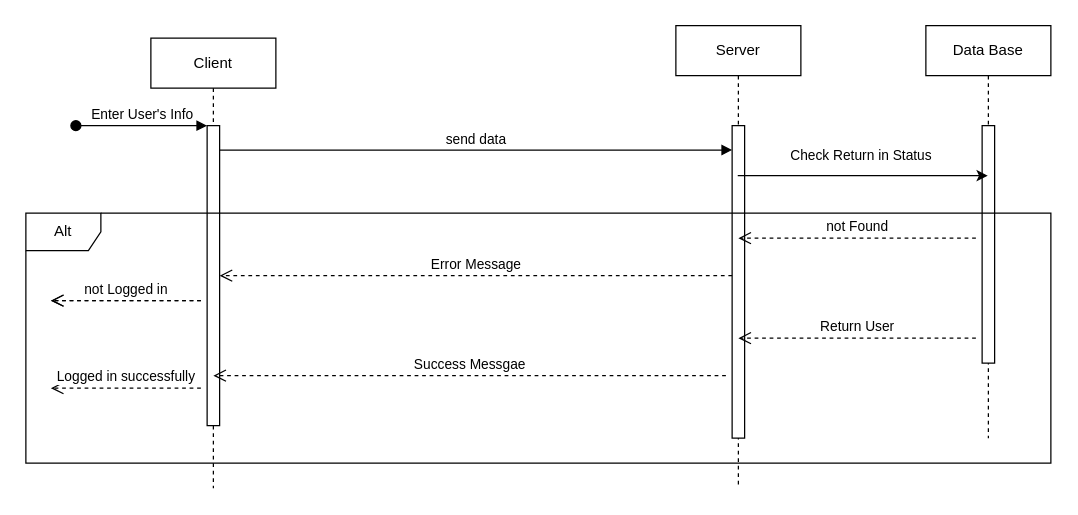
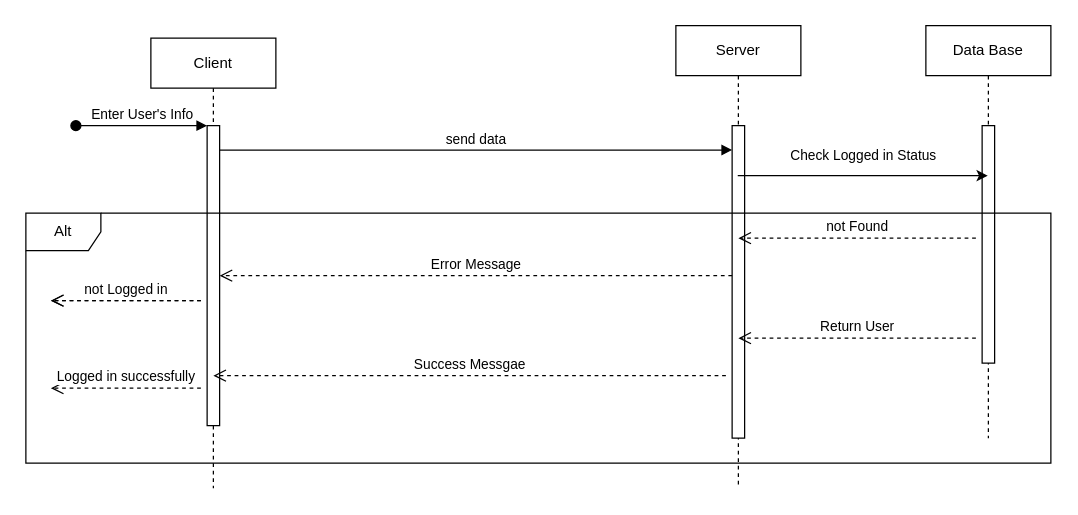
  <mxCell id="0" />
  <mxCell id="1" parent="0" />
  <mxCell id="2" value="Client" style="shape=umlLifeline;perimeter=lifelinePerimeter;whiteSpace=wrap;html=1;container=0;dropTarget=0;collapsible=0;recursiveResize=0;outlineConnect=0;portConstraint=eastwest;newEdgeStyle={&quot;edgeStyle&quot;:&quot;elbowEdgeStyle&quot;,&quot;elbow&quot;:&quot;vertical&quot;,&quot;curved&quot;:0,&quot;rounded&quot;:0};" parent="1" vertex="1"><mxGeometry x="120" y="30" width="100" height="360" as="geometry" /></mxCell>
  <mxCell id="3" value="" style="html=1;points=[];perimeter=orthogonalPerimeter;outlineConnect=0;targetShapes=umlLifeline;portConstraint=eastwest;newEdgeStyle={&quot;edgeStyle&quot;:&quot;elbowEdgeStyle&quot;,&quot;elbow&quot;:&quot;vertical&quot;,&quot;curved&quot;:0,&quot;rounded&quot;:0};" parent="2" vertex="1"><mxGeometry x="45" y="70" width="10" height="240" as="geometry" /></mxCell>
  <mxCell id="4" value="Enter User's Info" style="html=1;verticalAlign=bottom;startArrow=oval;endArrow=block;startSize=8;edgeStyle=elbowEdgeStyle;elbow=vertical;curved=0;rounded=0;" parent="2" target="3" edge="1"><mxGeometry relative="1" as="geometry"><mxPoint x="-60" y="70" as="sourcePoint" /></mxGeometry></mxCell>
  <mxCell id="5" value="Server" style="shape=umlLifeline;perimeter=lifelinePerimeter;whiteSpace=wrap;html=1;container=0;dropTarget=0;collapsible=0;recursiveResize=0;outlineConnect=0;portConstraint=eastwest;newEdgeStyle={&quot;edgeStyle&quot;:&quot;elbowEdgeStyle&quot;,&quot;elbow&quot;:&quot;vertical&quot;,&quot;curved&quot;:0,&quot;rounded&quot;:0};" parent="1" vertex="1"><mxGeometry x="540" y="20" width="100" height="370" as="geometry" /></mxCell>
  <mxCell id="6" value="" style="html=1;points=[];perimeter=orthogonalPerimeter;outlineConnect=0;targetShapes=umlLifeline;portConstraint=eastwest;newEdgeStyle={&quot;edgeStyle&quot;:&quot;elbowEdgeStyle&quot;,&quot;elbow&quot;:&quot;vertical&quot;,&quot;curved&quot;:0,&quot;rounded&quot;:0};" parent="5" vertex="1"><mxGeometry x="45" y="80" width="10" height="250" as="geometry" /></mxCell>
  <mxCell id="7" value="send data" style="html=1;verticalAlign=bottom;endArrow=block;edgeStyle=elbowEdgeStyle;elbow=vertical;curved=0;rounded=0;" parent="1" edge="1"><mxGeometry relative="1" as="geometry"><mxPoint x="175" y="119.5" as="sourcePoint" /><Array as="points"><mxPoint x="190" y="119.5" /></Array><mxPoint x="585" y="119.5" as="targetPoint" /></mxGeometry></mxCell>
  <mxCell id="8" value="Error Message" style="html=1;verticalAlign=bottom;endArrow=open;dashed=1;endSize=8;edgeStyle=elbowEdgeStyle;elbow=vertical;curved=0;rounded=0;" parent="1" edge="1"><mxGeometry relative="1" as="geometry"><mxPoint x="175" y="220" as="targetPoint" /><Array as="points"><mxPoint x="200" y="220" /></Array><mxPoint x="585" y="220" as="sourcePoint" /></mxGeometry></mxCell>
  <mxCell id="9" value="Data Base" style="shape=umlLifeline;perimeter=lifelinePerimeter;whiteSpace=wrap;html=1;container=0;dropTarget=0;collapsible=0;recursiveResize=0;outlineConnect=0;portConstraint=eastwest;newEdgeStyle={&quot;edgeStyle&quot;:&quot;elbowEdgeStyle&quot;,&quot;elbow&quot;:&quot;vertical&quot;,&quot;curved&quot;:0,&quot;rounded&quot;:0};" parent="1" vertex="1"><mxGeometry x="740" y="20" width="100" height="330" as="geometry" /></mxCell>
  <mxCell id="10" value="" style="html=1;points=[];perimeter=orthogonalPerimeter;outlineConnect=0;targetShapes=umlLifeline;portConstraint=eastwest;newEdgeStyle={&quot;edgeStyle&quot;:&quot;elbowEdgeStyle&quot;,&quot;elbow&quot;:&quot;vertical&quot;,&quot;curved&quot;:0,&quot;rounded&quot;:0};" parent="9" vertex="1"><mxGeometry x="45" y="80" width="10" height="190" as="geometry" /></mxCell>
  <mxCell id="11" value="" style="endArrow=classic;html=1;rounded=0;" edge="1" parent="1"><mxGeometry width="50" height="50" relative="1" as="geometry"><mxPoint x="589.5" y="140" as="sourcePoint" /><mxPoint x="789.5" y="140" as="targetPoint" /><Array as="points"><mxPoint x="640" y="140" /><mxPoint x="720" y="140" /></Array></mxGeometry></mxCell>
- <mxCell id="12" value="&lt;div style=&quot;text-align: center;&quot;&gt;&lt;span style=&quot;font-size: 11px; text-wrap: nowrap; background-color: rgb(255, 255, 255);&quot;&gt;Check Return in Status&lt;/span&gt;&lt;/div&gt;" style="text;whiteSpace=wrap;html=1;" vertex="1" parent="1"><mxGeometry x="630" y="110" width="130" height="50" as="geometry" /></mxCell>
+ <mxCell id="12" value="&lt;div style=&quot;text-align: center;&quot;&gt;&lt;span style=&quot;font-size: 11px; text-wrap: nowrap; background-color: rgb(255, 255, 255);&quot;&gt;Check Logged in Status&lt;/span&gt;&lt;/div&gt;" style="text;whiteSpace=wrap;html=1;" vertex="1" parent="1"><mxGeometry x="630" y="110" width="130" height="50" as="geometry" /></mxCell>
  <mxCell id="13" value="not Found" style="html=1;verticalAlign=bottom;endArrow=open;dashed=1;endSize=8;edgeStyle=elbowEdgeStyle;elbow=vertical;curved=0;rounded=0;" edge="1" parent="1"><mxGeometry relative="1" as="geometry"><mxPoint x="590" y="190" as="targetPoint" /><Array as="points" /><mxPoint x="780" y="190" as="sourcePoint" /></mxGeometry></mxCell>
  <mxCell id="14" value="" style="html=1;verticalAlign=bottom;endArrow=open;dashed=1;endSize=8;edgeStyle=elbowEdgeStyle;elbow=vertical;curved=0;rounded=0;" edge="1" parent="1"><mxGeometry relative="1" as="geometry"><mxPoint x="40" y="240" as="targetPoint" /><Array as="points" /><mxPoint x="160" y="240" as="sourcePoint" /></mxGeometry></mxCell>
  <mxCell id="15" value="Return User" style="html=1;verticalAlign=bottom;endArrow=open;dashed=1;endSize=8;edgeStyle=elbowEdgeStyle;elbow=vertical;curved=0;rounded=0;" edge="1" parent="1"><mxGeometry relative="1" as="geometry"><mxPoint x="590" y="270" as="targetPoint" /><Array as="points" /><mxPoint x="780" y="270" as="sourcePoint" /></mxGeometry></mxCell>
  <mxCell id="16" value="Success Messgae" style="html=1;verticalAlign=bottom;endArrow=open;dashed=1;endSize=8;edgeStyle=elbowEdgeStyle;elbow=vertical;curved=0;rounded=0;" edge="1" parent="1"><mxGeometry relative="1" as="geometry"><mxPoint x="170" y="300" as="targetPoint" /><Array as="points"><mxPoint x="195" y="300" /></Array><mxPoint x="580" y="300" as="sourcePoint" /></mxGeometry></mxCell>
  <mxCell id="17" value="not Logged in" style="html=1;verticalAlign=bottom;endArrow=open;dashed=1;endSize=8;edgeStyle=elbowEdgeStyle;elbow=horizontal;curved=0;rounded=0;" edge="1" parent="1"><mxGeometry relative="1" as="geometry"><mxPoint x="40" y="240" as="targetPoint" /><Array as="points" /><mxPoint x="160" y="240" as="sourcePoint" /></mxGeometry></mxCell>
  <mxCell id="18" value="Logged in successfully" style="html=1;verticalAlign=bottom;endArrow=open;dashed=1;endSize=8;edgeStyle=elbowEdgeStyle;elbow=vertical;curved=0;rounded=0;" edge="1" parent="1"><mxGeometry relative="1" as="geometry"><mxPoint x="40" y="310" as="targetPoint" /><Array as="points" /><mxPoint x="160" y="310" as="sourcePoint" /></mxGeometry></mxCell>
  <mxCell id="19" value="Alt" style="shape=umlFrame;whiteSpace=wrap;html=1;pointerEvents=0;" vertex="1" parent="1"><mxGeometry x="20" y="170" width="820" height="200" as="geometry" /></mxCell>
